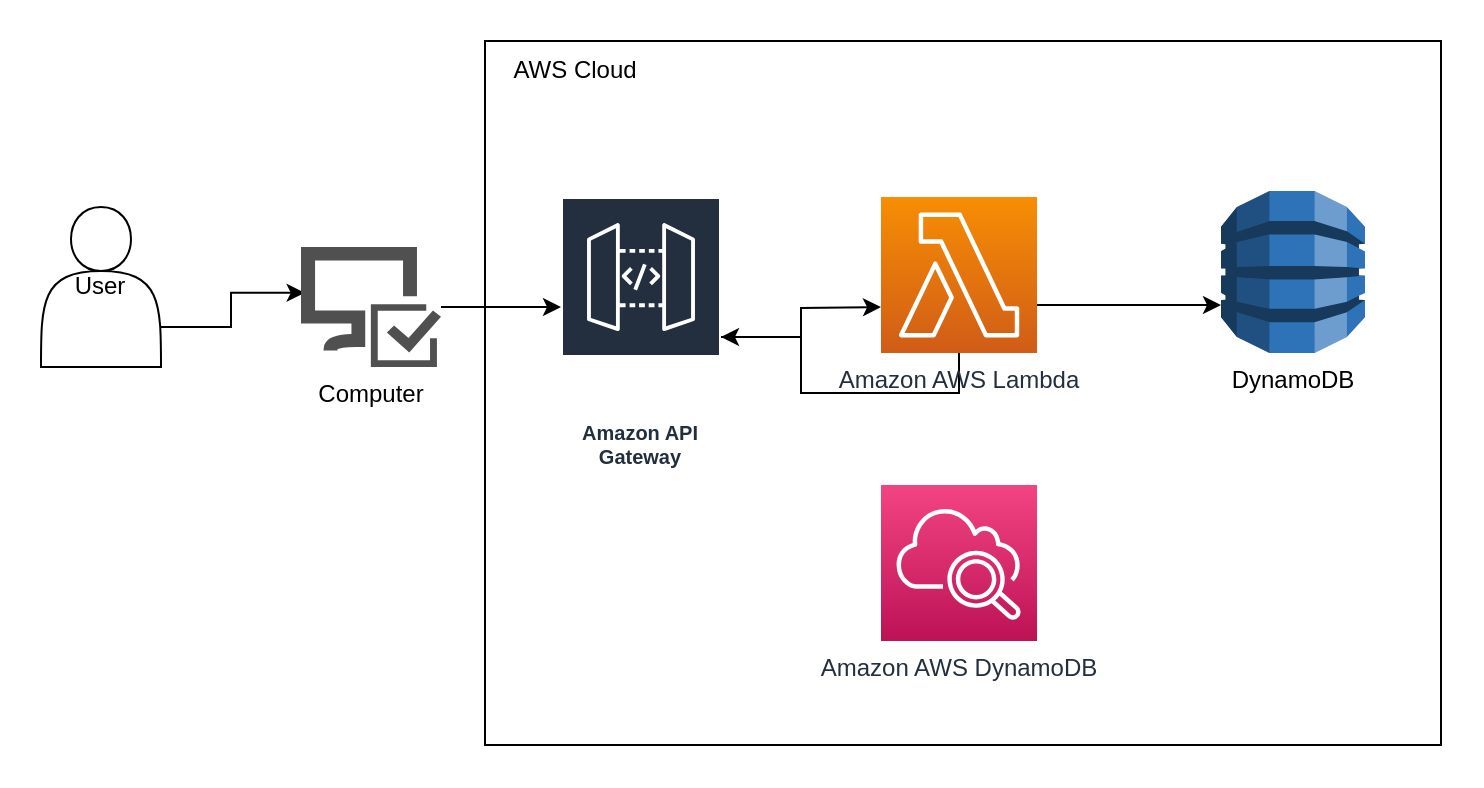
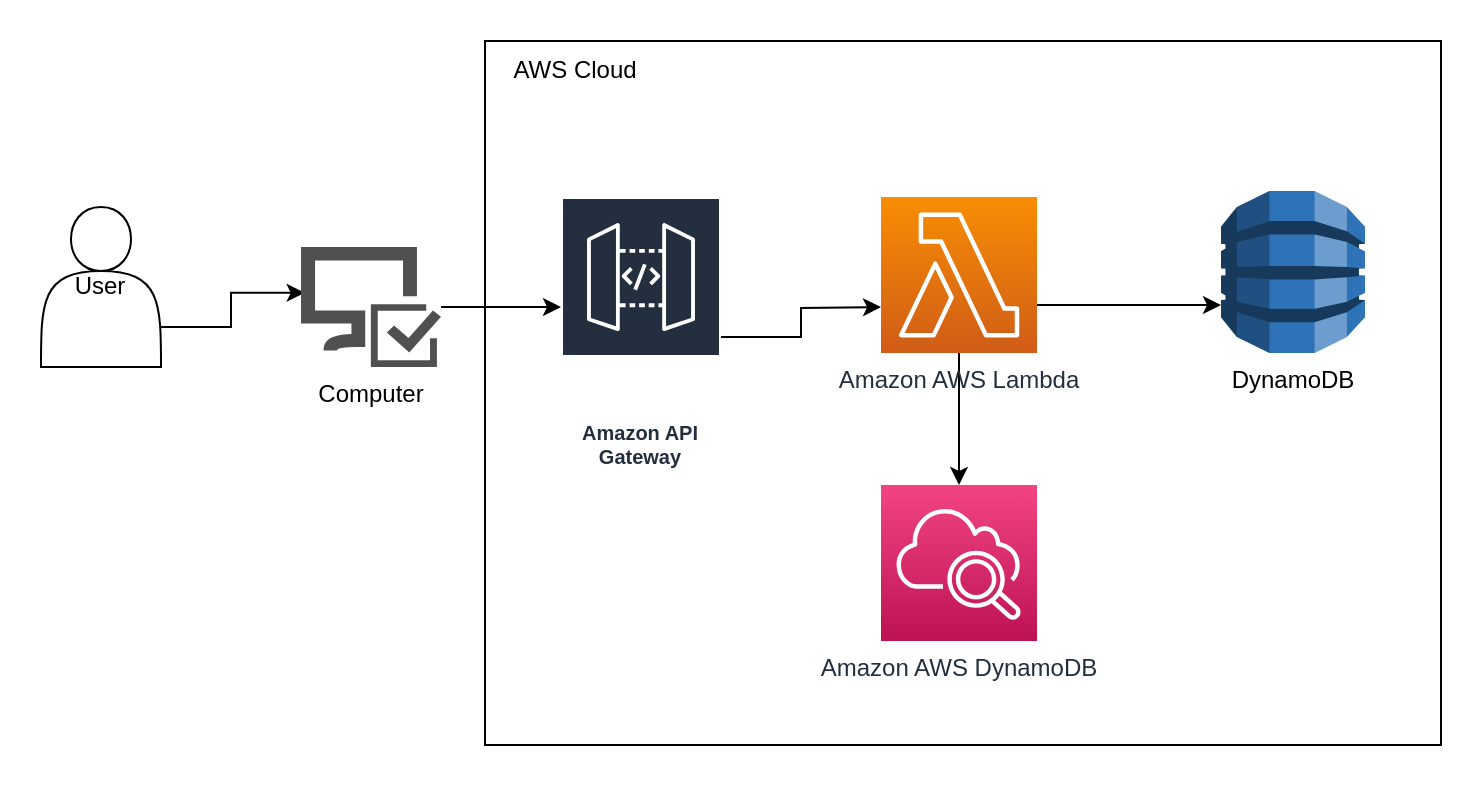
  <mxCell id="0" />
  <mxCell id="1" parent="0" />
  <mxCell id="2" value="" style="rounded=0;whiteSpace=wrap;html=1;strokeColor=default;fontFamily=Helvetica;fontSize=12;fontColor=default;fillColor=default;" vertex="1" parent="1"><mxGeometry x="242" y="20" width="478" height="352" as="geometry" /></mxCell>
  <mxCell id="3" style="edgeStyle=orthogonalEdgeStyle;rounded=0;orthogonalLoop=1;jettySize=auto;html=1;exitX=1;exitY=0.75;exitDx=0;exitDy=0;entryX=0.026;entryY=0.382;entryDx=0;entryDy=0;entryPerimeter=0;fontFamily=Helvetica;fontSize=12;fontColor=default;" edge="1" parent="1" source="4" target="6"><mxGeometry relative="1" as="geometry" /></mxCell>
  <mxCell id="4" value="User" style="shape=actor;whiteSpace=wrap;html=1;" vertex="1" parent="1"><mxGeometry x="20" y="103" width="60" height="80" as="geometry" /></mxCell>
  <mxCell id="5" style="edgeStyle=orthogonalEdgeStyle;rounded=0;orthogonalLoop=1;jettySize=auto;html=1;fontFamily=Helvetica;fontSize=12;fontColor=default;" edge="1" parent="1" source="6" target="12"><mxGeometry relative="1" as="geometry"><mxPoint x="280" y="152" as="targetPoint" /><Array as="points"><mxPoint x="280" y="153" /><mxPoint x="280" y="153" /></Array></mxGeometry></mxCell>
  <mxCell id="6" value="Computer" style="sketch=0;pointerEvents=1;shadow=0;dashed=0;html=1;strokeColor=none;labelPosition=center;verticalLabelPosition=bottom;verticalAlign=top;align=center;fillColor=#505050;shape=mxgraph.mscae.intune.computer_inventory" vertex="1" parent="1"><mxGeometry x="150" y="123" width="70" height="60" as="geometry" /></mxCell>
  <mxCell id="7" value="DynamoDB" style="outlineConnect=0;dashed=0;verticalLabelPosition=bottom;verticalAlign=top;align=center;html=1;shape=mxgraph.aws3.dynamo_db;fillColor=#2E73B8;gradientColor=none;" vertex="1" parent="1"><mxGeometry x="610" y="95" width="72" height="81" as="geometry" /></mxCell>
  <mxCell id="8" style="edgeStyle=orthogonalEdgeStyle;rounded=0;orthogonalLoop=1;jettySize=auto;html=1;fontFamily=Helvetica;fontSize=12;fontColor=default;" edge="1" parent="1" source="10" target="7"><mxGeometry relative="1" as="geometry"><Array as="points"><mxPoint x="600" y="152" /><mxPoint x="600" y="152" /></Array></mxGeometry></mxCell>
- <mxCell id="9" style="edgeStyle=orthogonalEdgeStyle;rounded=0;orthogonalLoop=1;jettySize=auto;html=1;exitX=0.5;exitY=1;exitDx=0;exitDy=0;exitPerimeter=0;fontFamily=Helvetica;fontSize=12;fontColor=default;" edge="1" parent="1" source="10" target="12"><mxGeometry relative="1" as="geometry" /></mxCell>
+ <mxCell id="9" style="edgeStyle=orthogonalEdgeStyle;rounded=0;orthogonalLoop=1;jettySize=auto;html=1;exitX=0.5;exitY=1;exitDx=0;exitDy=0;exitPerimeter=0;fontFamily=Helvetica;fontSize=12;fontColor=default;" edge="1" parent="1" source="10" target="13"><mxGeometry relative="1" as="geometry" /></mxCell>
  <mxCell id="10" value="Amazon AWS Lambda" style="sketch=0;points=[[0,0,0],[0.25,0,0],[0.5,0,0],[0.75,0,0],[1,0,0],[0,1,0],[0.25,1,0],[0.5,1,0],[0.75,1,0],[1,1,0],[0,0.25,0],[0,0.5,0],[0,0.75,0],[1,0.25,0],[1,0.5,0],[1,0.75,0]];outlineConnect=0;fontColor=#232F3E;gradientColor=#F78E04;gradientDirection=north;fillColor=#D05C17;strokeColor=#ffffff;dashed=0;verticalLabelPosition=bottom;verticalAlign=top;align=center;html=1;fontSize=12;fontStyle=0;aspect=fixed;shape=mxgraph.aws4.resourceIcon;resIcon=mxgraph.aws4.lambda;" vertex="1" parent="1"><mxGeometry x="440" y="98" width="78" height="78" as="geometry" /></mxCell>
  <mxCell id="11" style="edgeStyle=orthogonalEdgeStyle;rounded=0;orthogonalLoop=1;jettySize=auto;html=1;fontFamily=Helvetica;fontSize=12;fontColor=default;" edge="1" parent="1" source="12"><mxGeometry relative="1" as="geometry"><mxPoint x="440" y="153" as="targetPoint" /></mxGeometry></mxCell>
  <mxCell id="12" value="Amazon API Gateway" style="sketch=0;outlineConnect=0;fontColor=#232F3E;gradientColor=none;strokeColor=#ffffff;fillColor=#232F3E;dashed=0;verticalLabelPosition=middle;verticalAlign=bottom;align=center;html=1;whiteSpace=wrap;fontSize=10;fontStyle=1;spacing=3;shape=mxgraph.aws4.productIcon;prIcon=mxgraph.aws4.api_gateway;" vertex="1" parent="1"><mxGeometry x="280" y="98" width="80" height="140" as="geometry" /></mxCell>
  <mxCell id="13" value="Amazon AWS DynamoDB" style="sketch=0;points=[[0,0,0],[0.25,0,0],[0.5,0,0],[0.75,0,0],[1,0,0],[0,1,0],[0.25,1,0],[0.5,1,0],[0.75,1,0],[1,1,0],[0,0.25,0],[0,0.5,0],[0,0.75,0],[1,0.25,0],[1,0.5,0],[1,0.75,0]];points=[[0,0,0],[0.25,0,0],[0.5,0,0],[0.75,0,0],[1,0,0],[0,1,0],[0.25,1,0],[0.5,1,0],[0.75,1,0],[1,1,0],[0,0.25,0],[0,0.5,0],[0,0.75,0],[1,0.25,0],[1,0.5,0],[1,0.75,0]];outlineConnect=0;fontColor=#232F3E;gradientColor=#F34482;gradientDirection=north;fillColor=#BC1356;strokeColor=#ffffff;dashed=0;verticalLabelPosition=bottom;verticalAlign=top;align=center;html=1;fontSize=12;fontStyle=0;aspect=fixed;shape=mxgraph.aws4.resourceIcon;resIcon=mxgraph.aws4.cloudwatch_2;" vertex="1" parent="1"><mxGeometry x="440" y="242" width="78" height="78" as="geometry" /></mxCell>
  <mxCell id="14" value="AWS Cloud" style="text;html=1;resizable=0;autosize=1;align=center;verticalAlign=middle;points=[];fillColor=none;strokeColor=none;rounded=0;fontFamily=Helvetica;fontSize=12;fontColor=default;" vertex="1" parent="1"><mxGeometry x="242" y="20" width="90" height="30" as="geometry" /></mxCell>
